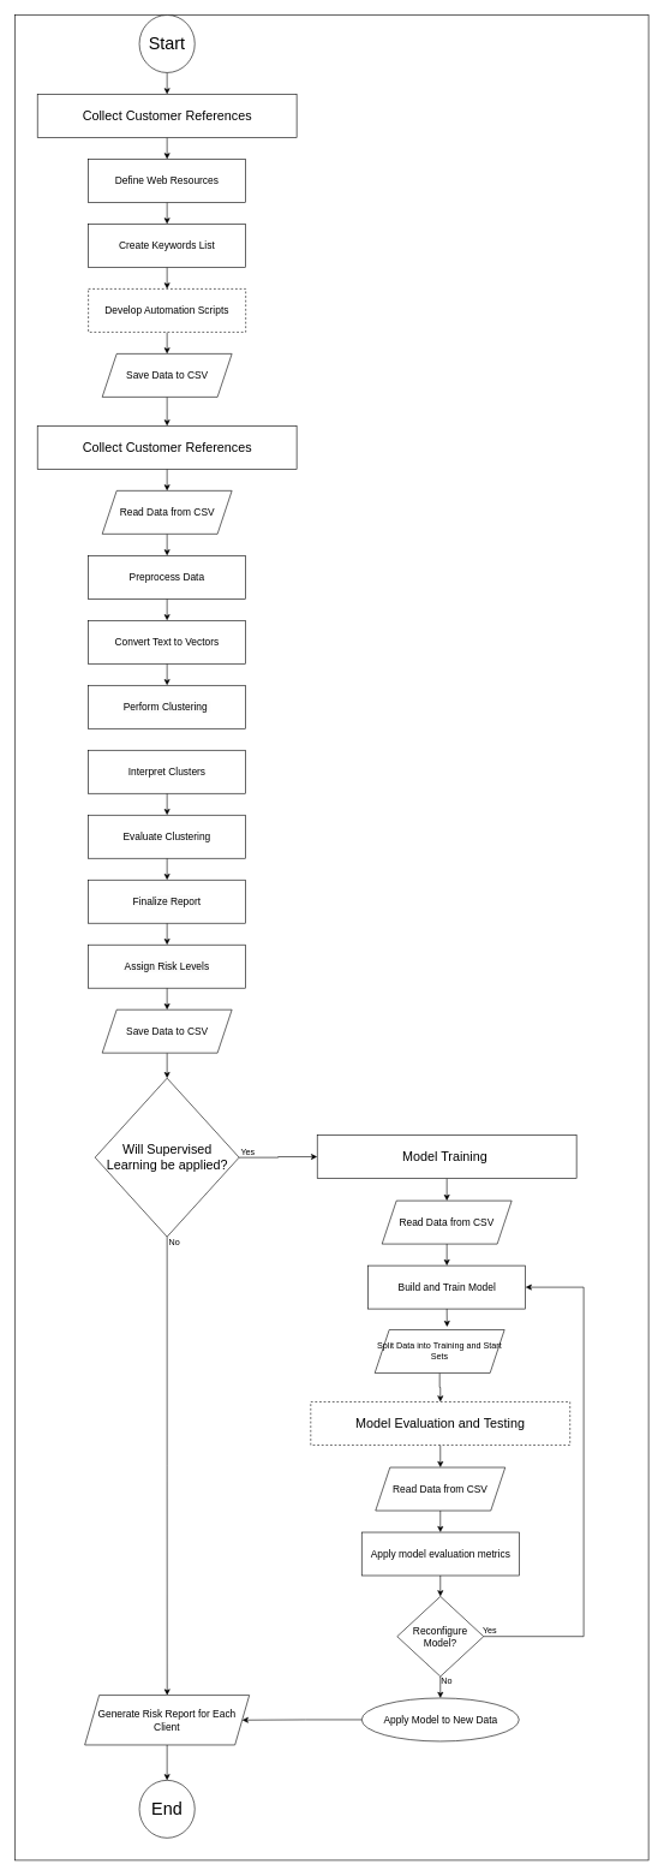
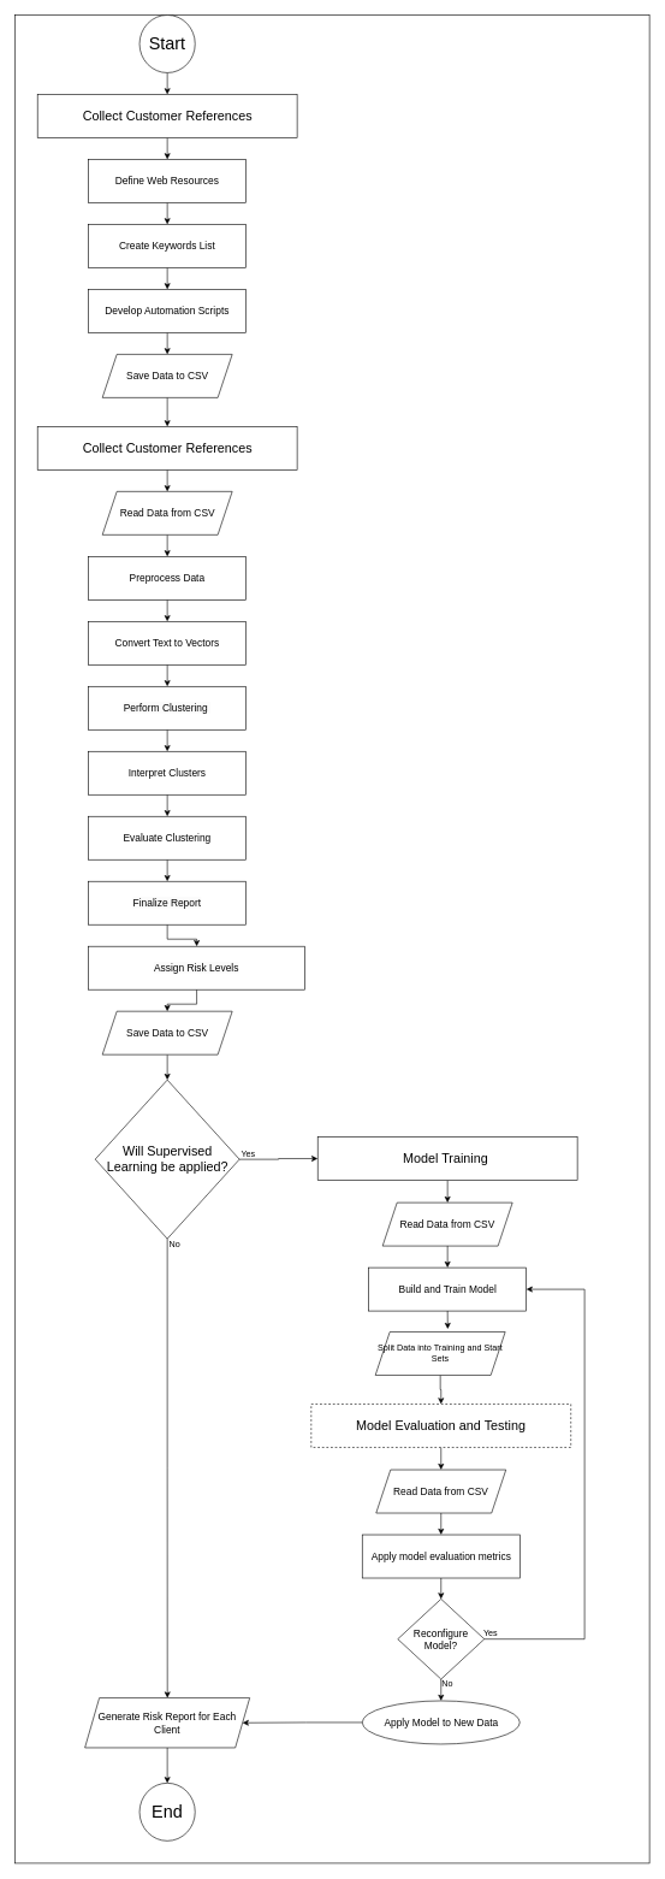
  <mxCell id="0" />
  <mxCell id="1" parent="0" />
  <mxCell id="2" value="" style="rounded=0;whiteSpace=wrap;html=1;" vertex="1" parent="1"><mxGeometry x="20" y="20" width="880" height="2560" as="geometry" /></mxCell>
  <mxCell id="3" style="edgeStyle=orthogonalEdgeStyle;rounded=0;orthogonalLoop=1;jettySize=auto;html=1;exitX=0.5;exitY=1;exitDx=0;exitDy=0;entryX=0.5;entryY=0;entryDx=0;entryDy=0;" edge="1" parent="1" source="4" target="6"><mxGeometry relative="1" as="geometry" /></mxCell>
  <mxCell id="4" value="&lt;font style=&quot;font-size: 24px;&quot;&gt;Start&lt;/font&gt;" style="ellipse;whiteSpace=wrap;html=1;" vertex="1" parent="1"><mxGeometry x="193" y="20" width="77" height="80" as="geometry" /></mxCell>
  <mxCell id="5" style="edgeStyle=orthogonalEdgeStyle;rounded=0;orthogonalLoop=1;jettySize=auto;html=1;exitX=0.5;exitY=1;exitDx=0;exitDy=0;entryX=0.5;entryY=0;entryDx=0;entryDy=0;" edge="1" parent="1" source="6" target="8"><mxGeometry relative="1" as="geometry" /></mxCell>
  <mxCell id="6" value="&lt;font style=&quot;font-size: 18px;&quot;&gt;Collect Customer References&lt;/font&gt;" style="rounded=0;whiteSpace=wrap;html=1;" vertex="1" parent="1"><mxGeometry x="51.5" y="130" width="360" height="60" as="geometry" /></mxCell>
  <mxCell id="7" style="edgeStyle=orthogonalEdgeStyle;rounded=0;orthogonalLoop=1;jettySize=auto;html=1;exitX=0.5;exitY=1;exitDx=0;exitDy=0;entryX=0.5;entryY=0;entryDx=0;entryDy=0;" edge="1" parent="1" source="8" target="10"><mxGeometry relative="1" as="geometry" /></mxCell>
  <mxCell id="8" value="&lt;font style=&quot;font-size: 14px;&quot;&gt;Define Web Resources&lt;/font&gt;" style="rounded=0;whiteSpace=wrap;html=1;" vertex="1" parent="1"><mxGeometry x="122.25" y="220" width="218.5" height="60" as="geometry" /></mxCell>
  <mxCell id="9" style="edgeStyle=orthogonalEdgeStyle;rounded=0;orthogonalLoop=1;jettySize=auto;html=1;exitX=0.5;exitY=1;exitDx=0;exitDy=0;entryX=0.5;entryY=0;entryDx=0;entryDy=0;" edge="1" parent="1" source="10" target="12"><mxGeometry relative="1" as="geometry" /></mxCell>
  <mxCell id="10" value="&lt;font style=&quot;font-size: 14px;&quot;&gt;Create Keywords List&lt;/font&gt;" style="rounded=0;whiteSpace=wrap;html=1;" vertex="1" parent="1"><mxGeometry x="122.25" y="310" width="218.5" height="60" as="geometry" /></mxCell>
  <mxCell id="11" style="edgeStyle=orthogonalEdgeStyle;rounded=0;orthogonalLoop=1;jettySize=auto;html=1;exitX=0.5;exitY=1;exitDx=0;exitDy=0;entryX=0.5;entryY=0;entryDx=0;entryDy=0;" edge="1" parent="1" source="12" target="14"><mxGeometry relative="1" as="geometry" /></mxCell>
- <mxCell id="12" value="&lt;font style=&quot;font-size: 14px;&quot;&gt;Develop Automation Scripts&lt;/font&gt;" style="rounded=0;whiteSpace=wrap;html=1;dashed=1;" vertex="1" parent="1"><mxGeometry x="122.25" y="400" width="218.5" height="60" as="geometry" /></mxCell>
+ <mxCell id="12" value="&lt;font style=&quot;font-size: 14px;&quot;&gt;Develop Automation Scripts&lt;/font&gt;" style="rounded=0;whiteSpace=wrap;html=1;" vertex="1" parent="1"><mxGeometry x="122.25" y="400" width="218.5" height="60" as="geometry" /></mxCell>
  <mxCell id="13" style="edgeStyle=orthogonalEdgeStyle;rounded=0;orthogonalLoop=1;jettySize=auto;html=1;exitX=0.5;exitY=1;exitDx=0;exitDy=0;entryX=0.5;entryY=0;entryDx=0;entryDy=0;" edge="1" parent="1" source="14" target="16"><mxGeometry relative="1" as="geometry" /></mxCell>
  <mxCell id="14" value="&lt;font style=&quot;font-size: 14px;&quot;&gt;Save Data to CSV&lt;/font&gt;" style="shape=parallelogram;perimeter=parallelogramPerimeter;whiteSpace=wrap;html=1;fixedSize=1;" vertex="1" parent="1"><mxGeometry x="141.5" y="490" width="180" height="60" as="geometry" /></mxCell>
  <mxCell id="15" style="edgeStyle=orthogonalEdgeStyle;rounded=0;orthogonalLoop=1;jettySize=auto;html=1;exitX=0.5;exitY=1;exitDx=0;exitDy=0;entryX=0.5;entryY=0;entryDx=0;entryDy=0;" edge="1" parent="1" source="16" target="24"><mxGeometry relative="1" as="geometry" /></mxCell>
  <mxCell id="16" value="&lt;font style=&quot;font-size: 18px;&quot;&gt;Collect Customer References&lt;/font&gt;" style="rounded=0;whiteSpace=wrap;html=1;" vertex="1" parent="1"><mxGeometry x="51.5" y="590" width="360" height="60" as="geometry" /></mxCell>
  <mxCell id="17" style="edgeStyle=orthogonalEdgeStyle;rounded=0;orthogonalLoop=1;jettySize=auto;html=1;exitX=0.5;exitY=1;exitDx=0;exitDy=0;entryX=0.5;entryY=0;entryDx=0;entryDy=0;" edge="1" parent="1" source="18" target="20"><mxGeometry relative="1" as="geometry" /></mxCell>
  <mxCell id="18" value="&lt;font style=&quot;font-size: 14px;&quot;&gt;Preprocess Data&lt;/font&gt;" style="rounded=0;whiteSpace=wrap;html=1;" vertex="1" parent="1"><mxGeometry x="122.25" y="770" width="218.5" height="60" as="geometry" /></mxCell>
  <mxCell id="19" style="edgeStyle=orthogonalEdgeStyle;rounded=0;orthogonalLoop=1;jettySize=auto;html=1;exitX=0.5;exitY=1;exitDx=0;exitDy=0;entryX=0.5;entryY=0;entryDx=0;entryDy=0;" edge="1" parent="1" source="20" target="22"><mxGeometry relative="1" as="geometry" /></mxCell>
  <mxCell id="20" value="&lt;font style=&quot;font-size: 14px;&quot;&gt;Convert Text to Vectors&lt;/font&gt;" style="rounded=0;whiteSpace=wrap;html=1;" vertex="1" parent="1"><mxGeometry x="122.25" y="860" width="218.5" height="60" as="geometry" /></mxCell>
+ <mxCell id="21" style="edgeStyle=orthogonalEdgeStyle;rounded=0;orthogonalLoop=1;jettySize=auto;html=1;exitX=0.5;exitY=1;exitDx=0;exitDy=0;entryX=0.5;entryY=0;entryDx=0;entryDy=0;" edge="1" parent="1" source="22" target="26"><mxGeometry relative="1" as="geometry" /></mxCell>
  <mxCell id="22" value="&lt;font style=&quot;font-size: 14px;&quot;&gt;&lt;span style=&quot;color: rgb(0, 0, 0); font-family: Helvetica; font-style: normal; font-variant-ligatures: normal; font-variant-caps: normal; font-weight: 400; letter-spacing: normal; orphans: 2; text-align: center; text-indent: 0px; text-transform: none; widows: 2; word-spacing: 0px; -webkit-text-stroke-width: 0px; white-space: normal; background-color: rgb(251, 251, 251); text-decoration-thickness: initial; text-decoration-style: initial; text-decoration-color: initial; float: none; display: inline !important;&quot;&gt;Perform Clustering&amp;nbsp;&lt;/span&gt;&lt;br&gt;&lt;/font&gt;" style="rounded=0;whiteSpace=wrap;html=1;" vertex="1" parent="1"><mxGeometry x="122.25" y="950" width="218.5" height="60" as="geometry" /></mxCell>
  <mxCell id="23" style="edgeStyle=orthogonalEdgeStyle;rounded=0;orthogonalLoop=1;jettySize=auto;html=1;exitX=0.5;exitY=1;exitDx=0;exitDy=0;entryX=0.5;entryY=0;entryDx=0;entryDy=0;" edge="1" parent="1" source="24" target="18"><mxGeometry relative="1" as="geometry" /></mxCell>
  <mxCell id="24" value="&lt;font style=&quot;font-size: 14px;&quot;&gt;Read Data from CSV&lt;/font&gt;" style="shape=parallelogram;perimeter=parallelogramPerimeter;whiteSpace=wrap;html=1;fixedSize=1;" vertex="1" parent="1"><mxGeometry x="141.5" y="680" width="180" height="60" as="geometry" /></mxCell>
  <mxCell id="25" style="edgeStyle=orthogonalEdgeStyle;rounded=0;orthogonalLoop=1;jettySize=auto;html=1;exitX=0.5;exitY=1;exitDx=0;exitDy=0;entryX=0.5;entryY=0;entryDx=0;entryDy=0;" edge="1" parent="1" source="26" target="28"><mxGeometry relative="1" as="geometry" /></mxCell>
  <mxCell id="26" value="&lt;font style=&quot;font-size: 14px;&quot;&gt;Interpret Clusters&lt;/font&gt;" style="rounded=0;whiteSpace=wrap;html=1;" vertex="1" parent="1"><mxGeometry x="122.25" y="1040" width="218.5" height="60" as="geometry" /></mxCell>
  <mxCell id="27" style="edgeStyle=orthogonalEdgeStyle;rounded=0;orthogonalLoop=1;jettySize=auto;html=1;exitX=0.5;exitY=1;exitDx=0;exitDy=0;entryX=0.5;entryY=0;entryDx=0;entryDy=0;" edge="1" parent="1" source="28" target="30"><mxGeometry relative="1" as="geometry" /></mxCell>
  <mxCell id="28" value="&lt;font style=&quot;font-size: 14px;&quot;&gt;Evaluate Clustering&lt;/font&gt;" style="rounded=0;whiteSpace=wrap;html=1;" vertex="1" parent="1"><mxGeometry x="122.25" y="1130" width="218.5" height="60" as="geometry" /></mxCell>
  <mxCell id="29" style="edgeStyle=orthogonalEdgeStyle;rounded=0;orthogonalLoop=1;jettySize=auto;html=1;exitX=0.5;exitY=1;exitDx=0;exitDy=0;entryX=0.5;entryY=0;entryDx=0;entryDy=0;" edge="1" parent="1" source="30" target="32"><mxGeometry relative="1" as="geometry" /></mxCell>
  <mxCell id="30" value="&lt;font style=&quot;font-size: 14px;&quot;&gt;&lt;span style=&quot;color: rgb(0, 0, 0); font-family: Helvetica; font-style: normal; font-variant-ligatures: normal; font-variant-caps: normal; font-weight: 400; letter-spacing: normal; orphans: 2; text-align: center; text-indent: 0px; text-transform: none; widows: 2; word-spacing: 0px; -webkit-text-stroke-width: 0px; white-space: normal; background-color: rgb(251, 251, 251); text-decoration-thickness: initial; text-decoration-style: initial; text-decoration-color: initial; float: none; display: inline !important;&quot;&gt;Finalize Report&lt;/span&gt;&lt;br&gt;&lt;/font&gt;" style="rounded=0;whiteSpace=wrap;html=1;" vertex="1" parent="1"><mxGeometry x="122.25" y="1220" width="218.5" height="60" as="geometry" /></mxCell>
  <mxCell id="31" style="edgeStyle=orthogonalEdgeStyle;rounded=0;orthogonalLoop=1;jettySize=auto;html=1;exitX=0.5;exitY=1;exitDx=0;exitDy=0;entryX=0.5;entryY=0;entryDx=0;entryDy=0;" edge="1" parent="1" source="32" target="42"><mxGeometry relative="1" as="geometry" /></mxCell>
- <mxCell id="32" value="&lt;font style=&quot;font-size: 14px;&quot;&gt;&lt;span style=&quot;color: rgb(0, 0, 0); font-family: Helvetica; font-style: normal; font-variant-ligatures: normal; font-variant-caps: normal; font-weight: 400; letter-spacing: normal; orphans: 2; text-align: center; text-indent: 0px; text-transform: none; widows: 2; word-spacing: 0px; -webkit-text-stroke-width: 0px; white-space: normal; background-color: rgb(251, 251, 251); text-decoration-thickness: initial; text-decoration-style: initial; text-decoration-color: initial; float: none; display: inline !important;&quot;&gt;Assign Risk Levels&lt;/span&gt;&lt;br&gt;&lt;/font&gt;" style="rounded=0;whiteSpace=wrap;html=1;" vertex="1" parent="1"><mxGeometry x="122.25" y="1310" width="218.5" height="60" as="geometry" /></mxCell>
+ <mxCell id="32" value="&lt;font style=&quot;font-size: 14px;&quot;&gt;&lt;span style=&quot;color: rgb(0, 0, 0); font-family: Helvetica; font-style: normal; font-variant-ligatures: normal; font-variant-caps: normal; font-weight: 400; letter-spacing: normal; orphans: 2; text-align: center; text-indent: 0px; text-transform: none; widows: 2; word-spacing: 0px; -webkit-text-stroke-width: 0px; white-space: normal; background-color: rgb(251, 251, 251); text-decoration-thickness: initial; text-decoration-style: initial; text-decoration-color: initial; float: none; display: inline !important;&quot;&gt;Assign Risk Levels&lt;/span&gt;&lt;br&gt;&lt;/font&gt;" style="rounded=0;whiteSpace=wrap;html=1;" vertex="1" parent="1"><mxGeometry x="122.25" y="1310" width="300" height="60" as="geometry" /></mxCell>
  <mxCell id="33" style="edgeStyle=orthogonalEdgeStyle;rounded=0;orthogonalLoop=1;jettySize=auto;html=1;exitX=1;exitY=0.5;exitDx=0;exitDy=0;entryX=0;entryY=0.5;entryDx=0;entryDy=0;" edge="1" parent="1" source="35" target="37"><mxGeometry relative="1" as="geometry" /></mxCell>
  <mxCell id="34" style="edgeStyle=orthogonalEdgeStyle;rounded=0;orthogonalLoop=1;jettySize=auto;html=1;exitX=0.5;exitY=1;exitDx=0;exitDy=0;" edge="1" parent="1" source="35" target="57"><mxGeometry relative="1" as="geometry" /></mxCell>
  <mxCell id="35" value="&lt;font style=&quot;font-size: 18px;&quot;&gt;Will Supervised Learning be applied?&lt;/font&gt;" style="rhombus;whiteSpace=wrap;html=1;" vertex="1" parent="1"><mxGeometry x="131.5" y="1495" width="200" height="220" as="geometry" /></mxCell>
  <mxCell id="36" style="edgeStyle=orthogonalEdgeStyle;rounded=0;orthogonalLoop=1;jettySize=auto;html=1;exitX=0.5;exitY=1;exitDx=0;exitDy=0;entryX=0.5;entryY=0;entryDx=0;entryDy=0;" edge="1" parent="1" source="37" target="40"><mxGeometry relative="1" as="geometry" /></mxCell>
  <mxCell id="37" value="&lt;font style=&quot;font-size: 18px;&quot;&gt;Model Training&amp;nbsp;&lt;/font&gt;" style="rounded=0;whiteSpace=wrap;html=1;" vertex="1" parent="1"><mxGeometry x="440" y="1574" width="360" height="60" as="geometry" /></mxCell>
  <mxCell id="38" value="&lt;font style=&quot;font-size: 14px;&quot;&gt;Build and Train Model&lt;/font&gt;" style="rounded=0;whiteSpace=wrap;html=1;" vertex="1" parent="1"><mxGeometry x="510.75" y="1755" width="218.5" height="60" as="geometry" /></mxCell>
  <mxCell id="39" style="edgeStyle=orthogonalEdgeStyle;rounded=0;orthogonalLoop=1;jettySize=auto;html=1;exitX=0.5;exitY=1;exitDx=0;exitDy=0;entryX=0.5;entryY=0;entryDx=0;entryDy=0;" edge="1" parent="1" source="40" target="38"><mxGeometry relative="1" as="geometry" /></mxCell>
  <mxCell id="40" value="&lt;font style=&quot;font-size: 14px;&quot;&gt;Read Data from CSV&lt;/font&gt;" style="shape=parallelogram;perimeter=parallelogramPerimeter;whiteSpace=wrap;html=1;fixedSize=1;" vertex="1" parent="1"><mxGeometry x="530" y="1665" width="180" height="60" as="geometry" /></mxCell>
  <mxCell id="41" style="edgeStyle=orthogonalEdgeStyle;rounded=0;orthogonalLoop=1;jettySize=auto;html=1;exitX=0.5;exitY=1;exitDx=0;exitDy=0;entryX=0.5;entryY=0;entryDx=0;entryDy=0;" edge="1" parent="1" source="42" target="35"><mxGeometry relative="1" as="geometry" /></mxCell>
  <mxCell id="42" value="&lt;font style=&quot;font-size: 14px;&quot;&gt;Save Data to CSV&lt;/font&gt;" style="shape=parallelogram;perimeter=parallelogramPerimeter;whiteSpace=wrap;html=1;fixedSize=1;" vertex="1" parent="1"><mxGeometry x="141.5" y="1400" width="180" height="60" as="geometry" /></mxCell>
  <mxCell id="43" style="edgeStyle=orthogonalEdgeStyle;rounded=0;orthogonalLoop=1;jettySize=auto;html=1;exitX=0.5;exitY=1;exitDx=0;exitDy=0;" edge="1" parent="1" source="44" target="46"><mxGeometry relative="1" as="geometry" /></mxCell>
  <mxCell id="44" value="&lt;font style=&quot;font-size: 12px;&quot;&gt;Split Data into Training and Start Sets&lt;/font&gt;" style="shape=parallelogram;perimeter=parallelogramPerimeter;whiteSpace=wrap;html=1;fixedSize=1;" vertex="1" parent="1"><mxGeometry x="520" y="1844" width="180" height="60" as="geometry" /></mxCell>
  <mxCell id="45" style="edgeStyle=orthogonalEdgeStyle;rounded=0;orthogonalLoop=1;jettySize=auto;html=1;exitX=0.5;exitY=1;exitDx=0;exitDy=0;entryX=0.5;entryY=0;entryDx=0;entryDy=0;" edge="1" parent="1" source="46" target="50"><mxGeometry relative="1" as="geometry" /></mxCell>
  <mxCell id="46" value="&lt;font style=&quot;font-size: 18px;&quot;&gt;Model Evaluation and Testing&lt;/font&gt;" style="rounded=0;whiteSpace=wrap;html=1;dashed=1;" vertex="1" parent="1"><mxGeometry x="431" y="1944" width="360" height="60" as="geometry" /></mxCell>
  <mxCell id="47" style="edgeStyle=orthogonalEdgeStyle;rounded=0;orthogonalLoop=1;jettySize=auto;html=1;exitX=0.5;exitY=1;exitDx=0;exitDy=0;entryX=0.5;entryY=0;entryDx=0;entryDy=0;" edge="1" parent="1" source="48" target="53"><mxGeometry relative="1" as="geometry" /></mxCell>
  <mxCell id="48" value="&lt;font style=&quot;font-size: 14px;&quot;&gt;Apply model evaluation metrics&lt;/font&gt;" style="rounded=0;whiteSpace=wrap;html=1;" vertex="1" parent="1"><mxGeometry x="501.75" y="2125" width="218.5" height="60" as="geometry" /></mxCell>
  <mxCell id="49" style="edgeStyle=orthogonalEdgeStyle;rounded=0;orthogonalLoop=1;jettySize=auto;html=1;exitX=0.5;exitY=1;exitDx=0;exitDy=0;entryX=0.5;entryY=0;entryDx=0;entryDy=0;" edge="1" parent="1" source="50" target="48"><mxGeometry relative="1" as="geometry" /></mxCell>
  <mxCell id="50" value="&lt;font style=&quot;font-size: 14px;&quot;&gt;Read Data from CSV&lt;/font&gt;" style="shape=parallelogram;perimeter=parallelogramPerimeter;whiteSpace=wrap;html=1;fixedSize=1;" vertex="1" parent="1"><mxGeometry x="521" y="2035" width="180" height="60" as="geometry" /></mxCell>
  <mxCell id="51" style="edgeStyle=orthogonalEdgeStyle;rounded=0;orthogonalLoop=1;jettySize=auto;html=1;exitX=1;exitY=0.5;exitDx=0;exitDy=0;entryX=1;entryY=0.5;entryDx=0;entryDy=0;" edge="1" parent="1" source="53" target="38"><mxGeometry relative="1" as="geometry"><Array as="points"><mxPoint x="810" y="2270" /><mxPoint x="810" y="1785" /></Array></mxGeometry></mxCell>
  <mxCell id="52" style="edgeStyle=orthogonalEdgeStyle;rounded=0;orthogonalLoop=1;jettySize=auto;html=1;exitX=0.5;exitY=1;exitDx=0;exitDy=0;entryX=0.5;entryY=0;entryDx=0;entryDy=0;" edge="1" parent="1" source="53" target="55"><mxGeometry relative="1" as="geometry" /></mxCell>
  <mxCell id="53" value="&lt;font style=&quot;font-size: 14px;&quot;&gt;Reconfigure Model?&lt;/font&gt;" style="rhombus;whiteSpace=wrap;html=1;" vertex="1" parent="1"><mxGeometry x="551" y="2214" width="120" height="111" as="geometry" /></mxCell>
  <mxCell id="54" style="edgeStyle=orthogonalEdgeStyle;rounded=0;orthogonalLoop=1;jettySize=auto;html=1;exitX=0;exitY=0.5;exitDx=0;exitDy=0;entryX=1;entryY=0.5;entryDx=0;entryDy=0;" edge="1" parent="1" source="55" target="57"><mxGeometry relative="1" as="geometry" /></mxCell>
  <mxCell id="55" value="&lt;font style=&quot;font-size: 14px;&quot;&gt;Apply Model to New Data&lt;/font&gt;" style="ellipse;whiteSpace=wrap;html=1;" vertex="1" parent="1"><mxGeometry x="501.75" y="2355" width="218.5" height="60" as="geometry" /></mxCell>
  <mxCell id="56" style="edgeStyle=orthogonalEdgeStyle;rounded=0;orthogonalLoop=1;jettySize=auto;html=1;exitX=0.5;exitY=1;exitDx=0;exitDy=0;entryX=0.5;entryY=0;entryDx=0;entryDy=0;" edge="1" parent="1" source="57" target="58"><mxGeometry relative="1" as="geometry" /></mxCell>
  <mxCell id="57" value="&lt;font style=&quot;font-size: 14px;&quot;&gt;Generate Risk Report for Each Client&lt;/font&gt;" style="shape=parallelogram;perimeter=parallelogramPerimeter;whiteSpace=wrap;html=1;fixedSize=1;" vertex="1" parent="1"><mxGeometry x="117.25" y="2351" width="228.5" height="69" as="geometry" /></mxCell>
  <mxCell id="58" value="&lt;font style=&quot;font-size: 24px;&quot;&gt;End&lt;/font&gt;" style="ellipse;whiteSpace=wrap;html=1;" vertex="1" parent="1"><mxGeometry x="193" y="2469" width="77" height="80" as="geometry" /></mxCell>
  <mxCell id="59" value="Yes" style="text;html=1;align=center;verticalAlign=middle;whiteSpace=wrap;rounded=0;" vertex="1" parent="1"><mxGeometry x="314" y="1583" width="60" height="30" as="geometry" /></mxCell>
  <mxCell id="60" value="No" style="text;html=1;align=center;verticalAlign=middle;whiteSpace=wrap;rounded=0;" vertex="1" parent="1"><mxGeometry x="212" y="1708" width="60" height="30" as="geometry" /></mxCell>
  <mxCell id="61" style="edgeStyle=orthogonalEdgeStyle;rounded=0;orthogonalLoop=1;jettySize=auto;html=1;exitX=0.5;exitY=1;exitDx=0;exitDy=0;entryX=0.557;entryY=-0.067;entryDx=0;entryDy=0;entryPerimeter=0;" edge="1" parent="1" source="38" target="44"><mxGeometry relative="1" as="geometry" /></mxCell>
  <mxCell id="62" value="Yes" style="text;html=1;align=center;verticalAlign=middle;whiteSpace=wrap;rounded=0;" vertex="1" parent="1"><mxGeometry x="650" y="2247" width="60" height="30" as="geometry" /></mxCell>
  <mxCell id="63" value="No" style="text;html=1;align=center;verticalAlign=middle;whiteSpace=wrap;rounded=0;" vertex="1" parent="1"><mxGeometry x="590" y="2316" width="60" height="30" as="geometry" /></mxCell>
